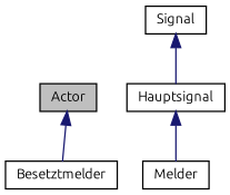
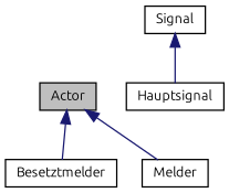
  digraph {
    fontname=Ubuntu
    node [color=black fillcolor=white fontname=Ubuntu fontsize=10 shape=record style=filled]
    edge [color=midnightblue dir=back fontname=Ubuntu fontsize=10 labelfontname=Helvetica labelfontsize=10 style=solid]
    n1 [fillcolor=grey75 fontcolor=black height=0.2 label=Actor width=0.4]
    n2 [height=0.2 label=Besetztmelder width=0.4]
    n3 [height=0.2 label=Melder width=0.4]
    n4 [height=0.2 label=Signal width=0.4]
    n5 [height=0.2 label=Hauptsignal width=0.4]
    n1 -> n2
-   n5 -> n3
+   n1 -> n3
    n4 -> n5
  }
